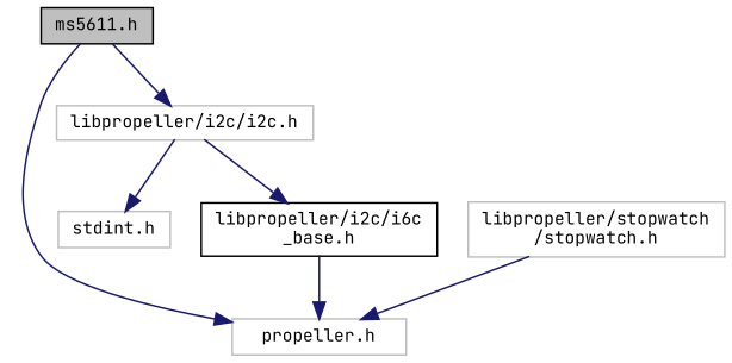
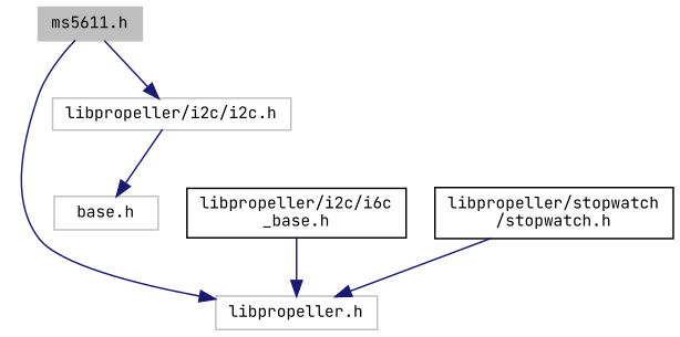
  digraph {
    fontname="JetBrains Mono"
    node [color=black fillcolor=white fontname="JetBrains Mono" fontsize=10 shape=record style=filled]
    edge [color=midnightblue fontname="JetBrains Mono" fontsize=10 labelfontname=Helvetica labelfontsize=10 style=solid]
-   n1 [fillcolor=grey75 fontcolor=black height=0.2 label="ms5611.h" width=0.4]
-   n2 [color=grey75 height=0.2 label="propeller.h" width=0.4]
+   n1 [color=grey75 fillcolor=grey75 fontcolor=black height=0.2 label="ms5611.h" width=0.4]
+   n2 [color=grey75 height=0.2 label="libpropeller.h" width=0.4]
    n3 [color=grey75 height=0.2 label="libpropeller/i2c/i2c.h" width=0.4]
-   n4 [color=grey75 height=0.2 label="stdint.h" width=0.4]
+   n4 [color=grey75 height=0.2 label="base.h" width=0.4]
    n5 [height=0.2 label="libpropeller/i2c/i6c\l_base.h" width=0.4]
-   n6 [color=grey75 height=0.2 label="libpropeller/stopwatch\l/stopwatch.h" width=0.4]
+   n6 [height=0.2 label="libpropeller/stopwatch\l/stopwatch.h" width=0.4]
    n1 -> n2
    n1 -> n3
    n3 -> n4
-   n3 -> n5
    n5 -> n2
    n6 -> n2
  }
